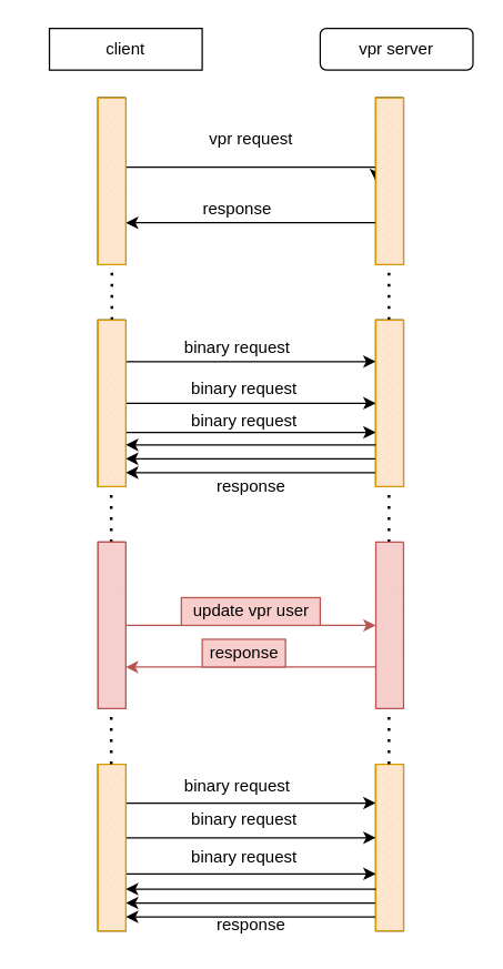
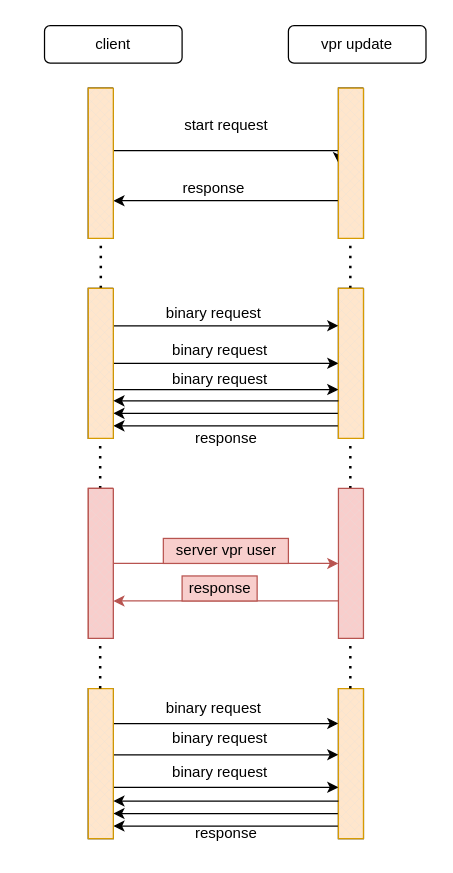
  <mxCell id="0" />
  <mxCell id="1" parent="0" />
  <mxCell id="2" style="edgeStyle=orthogonalEdgeStyle;rounded=0;orthogonalLoop=1;jettySize=auto;html=1;exitX=0.5;exitY=0;exitDx=0;exitDy=0;exitPerimeter=0;entryX=0.5;entryY=1;entryDx=0;entryDy=0;entryPerimeter=0;" edge="1" parent="1" source="3" target="5"><mxGeometry relative="1" as="geometry"><Array as="points"><mxPoint x="90" y="120" /><mxPoint x="270" y="120" /></Array></mxGeometry></mxCell>
  <mxCell id="3" value="" style="verticalLabelPosition=bottom;verticalAlign=top;html=1;shape=mxgraph.basic.patternFillRect;fillStyle=diagGrid;step=5;fillStrokeWidth=0.2;fillStrokeColor=#dddddd;rotation=90;" vertex="1" parent="1"><mxGeometry x="20" y="120" width="120" height="20" as="geometry" /></mxCell>
  <mxCell id="4" style="edgeStyle=orthogonalEdgeStyle;rounded=0;orthogonalLoop=1;jettySize=auto;html=1;exitX=0.75;exitY=1;exitDx=0;exitDy=0;exitPerimeter=0;entryX=0.75;entryY=0;entryDx=0;entryDy=0;entryPerimeter=0;" edge="1" parent="1" source="5" target="3"><mxGeometry relative="1" as="geometry"><Array as="points"><mxPoint x="180" y="160" /><mxPoint x="180" y="160" /></Array></mxGeometry></mxCell>
  <mxCell id="5" value="" style="verticalLabelPosition=bottom;verticalAlign=top;html=1;shape=mxgraph.basic.patternFillRect;fillStyle=diagGrid;step=5;fillStrokeWidth=0.2;fillStrokeColor=#dddddd;rotation=90;" vertex="1" parent="1"><mxGeometry x="220" y="120" width="120" height="20" as="geometry" /></mxCell>
- <mxCell id="6" value="vpr request" style="text;html=1;align=center;verticalAlign=middle;resizable=0;points=[];autosize=1;strokeColor=none;" vertex="1" parent="1"><mxGeometry x="140" y="90" width="80" height="20" as="geometry" /></mxCell>
+ <mxCell id="6" value="start request" style="text;html=1;align=center;verticalAlign=middle;resizable=0;points=[];autosize=1;strokeColor=none;" vertex="1" parent="1"><mxGeometry x="140" y="90" width="80" height="20" as="geometry" /></mxCell>
  <mxCell id="7" value="response" style="text;html=1;align=center;verticalAlign=middle;resizable=0;points=[];autosize=1;strokeColor=none;" vertex="1" parent="1"><mxGeometry x="140" y="140" width="60" height="20" as="geometry" /></mxCell>
  <mxCell id="8" value="" style="verticalLabelPosition=bottom;verticalAlign=top;html=1;shape=mxgraph.basic.patternFillRect;fillStyle=diagGrid;step=5;fillStrokeWidth=0.2;fillStrokeColor=#dddddd;rotation=90;" vertex="1" parent="1"><mxGeometry x="220" y="280" width="120" height="20" as="geometry" /></mxCell>
  <mxCell id="9" style="edgeStyle=orthogonalEdgeStyle;rounded=0;orthogonalLoop=1;jettySize=auto;html=1;exitX=0.25;exitY=0;exitDx=0;exitDy=0;exitPerimeter=0;entryX=0.25;entryY=1;entryDx=0;entryDy=0;entryPerimeter=0;" edge="1" parent="1" source="12" target="8"><mxGeometry relative="1" as="geometry" /></mxCell>
  <mxCell id="10" style="edgeStyle=orthogonalEdgeStyle;rounded=0;orthogonalLoop=1;jettySize=auto;html=1;exitX=0.5;exitY=0;exitDx=0;exitDy=0;exitPerimeter=0;entryX=0.5;entryY=1;entryDx=0;entryDy=0;entryPerimeter=0;" edge="1" parent="1" source="12" target="8"><mxGeometry relative="1" as="geometry" /></mxCell>
  <mxCell id="11" style="edgeStyle=orthogonalEdgeStyle;rounded=0;orthogonalLoop=1;jettySize=auto;html=1;exitX=0.75;exitY=0;exitDx=0;exitDy=0;exitPerimeter=0;entryX=0.75;entryY=1;entryDx=0;entryDy=0;entryPerimeter=0;" edge="1" parent="1"><mxGeometry relative="1" as="geometry"><mxPoint x="90" y="311" as="sourcePoint" /><mxPoint x="270" y="311" as="targetPoint" /></mxGeometry></mxCell>
  <mxCell id="12" value="" style="verticalLabelPosition=bottom;verticalAlign=top;html=1;shape=mxgraph.basic.patternFillRect;fillStyle=diagGrid;step=5;fillStrokeWidth=0.2;fillStrokeColor=#dddddd;rotation=90;" vertex="1" parent="1"><mxGeometry x="20" y="280" width="120" height="20" as="geometry" /></mxCell>
  <mxCell id="13" value="" style="endArrow=classic;html=1;exitX=0.917;exitY=1;exitDx=0;exitDy=0;exitPerimeter=0;" edge="1" parent="1" source="8"><mxGeometry width="50" height="50" relative="1" as="geometry"><mxPoint x="180" y="340" as="sourcePoint" /><mxPoint x="90" y="340" as="targetPoint" /></mxGeometry></mxCell>
  <mxCell id="14" value="binary request" style="text;html=1;align=center;verticalAlign=middle;resizable=0;points=[];autosize=1;strokeColor=none;" vertex="1" parent="1"><mxGeometry x="125" y="240" width="90" height="20" as="geometry" /></mxCell>
  <mxCell id="15" value="binary request" style="text;html=1;align=center;verticalAlign=middle;resizable=0;points=[];autosize=1;strokeColor=none;" vertex="1" parent="1"><mxGeometry x="130" y="270" width="90" height="20" as="geometry" /></mxCell>
  <mxCell id="16" value="binary request" style="text;html=1;align=center;verticalAlign=middle;resizable=0;points=[];autosize=1;strokeColor=none;" vertex="1" parent="1"><mxGeometry x="130" y="293" width="90" height="20" as="geometry" /></mxCell>
  <mxCell id="17" value="response" style="text;html=1;align=center;verticalAlign=middle;resizable=0;points=[];autosize=1;strokeColor=none;" vertex="1" parent="1"><mxGeometry x="150" y="340" width="60" height="20" as="geometry" /></mxCell>
  <mxCell id="18" value="" style="endArrow=none;dashed=1;html=1;dashPattern=1 3;strokeWidth=2;exitX=0;exitY=0.5;exitDx=0;exitDy=0;exitPerimeter=0;" edge="1" parent="1" source="12"><mxGeometry width="50" height="50" relative="1" as="geometry"><mxPoint x="30" y="240" as="sourcePoint" /><mxPoint x="80" y="190" as="targetPoint" /></mxGeometry></mxCell>
  <mxCell id="19" value="" style="endArrow=none;dashed=1;html=1;dashPattern=1 3;strokeWidth=2;exitX=0;exitY=0.5;exitDx=0;exitDy=0;exitPerimeter=0;" edge="1" parent="1"><mxGeometry width="50" height="50" relative="1" as="geometry"><mxPoint x="279.5" y="230" as="sourcePoint" /><mxPoint x="279.5" y="190" as="targetPoint" /></mxGeometry></mxCell>
  <mxCell id="20" value="" style="endArrow=none;dashed=1;html=1;dashPattern=1 3;strokeWidth=2;exitX=0;exitY=0.5;exitDx=0;exitDy=0;exitPerimeter=0;" edge="1" parent="1"><mxGeometry width="50" height="50" relative="1" as="geometry"><mxPoint x="79.5" y="390" as="sourcePoint" /><mxPoint x="79.5" y="350" as="targetPoint" /></mxGeometry></mxCell>
  <mxCell id="21" value="" style="endArrow=none;dashed=1;html=1;dashPattern=1 3;strokeWidth=2;exitX=0;exitY=0.5;exitDx=0;exitDy=0;exitPerimeter=0;" edge="1" parent="1"><mxGeometry width="50" height="50" relative="1" as="geometry"><mxPoint x="279.5" y="390" as="sourcePoint" /><mxPoint x="279.5" y="350" as="targetPoint" /></mxGeometry></mxCell>
  <mxCell id="22" style="edgeStyle=orthogonalEdgeStyle;rounded=0;orthogonalLoop=1;jettySize=auto;html=1;exitX=0.5;exitY=0;exitDx=0;exitDy=0;exitPerimeter=0;entryX=0.5;entryY=1;entryDx=0;entryDy=0;entryPerimeter=0;fillColor=#f8cecc;strokeColor=#b85450;" edge="1" parent="1" source="23" target="25"><mxGeometry relative="1" as="geometry"><Array as="points"><mxPoint x="240" y="450" /><mxPoint x="240" y="450" /></Array></mxGeometry></mxCell>
  <mxCell id="23" value="" style="verticalLabelPosition=bottom;verticalAlign=top;html=1;shape=mxgraph.basic.patternFillRect;fillStyle=diagGrid;step=5;fillStrokeWidth=0.2;fillStrokeColor=#dddddd;rotation=90;fillColor=#f8cecc;strokeColor=#b85450;" vertex="1" parent="1"><mxGeometry x="20" y="440" width="120" height="20" as="geometry" /></mxCell>
  <mxCell id="24" style="edgeStyle=orthogonalEdgeStyle;rounded=0;orthogonalLoop=1;jettySize=auto;html=1;exitX=0.75;exitY=1;exitDx=0;exitDy=0;exitPerimeter=0;entryX=0.75;entryY=0;entryDx=0;entryDy=0;entryPerimeter=0;fillColor=#f8cecc;strokeColor=#b85450;" edge="1" parent="1" source="25" target="23"><mxGeometry relative="1" as="geometry"><Array as="points"><mxPoint x="180" y="480" /><mxPoint x="180" y="480" /></Array></mxGeometry></mxCell>
  <mxCell id="25" value="" style="verticalLabelPosition=bottom;verticalAlign=top;html=1;shape=mxgraph.basic.patternFillRect;fillStyle=diagGrid;step=5;fillStrokeWidth=0.2;fillStrokeColor=#dddddd;rotation=90;fillColor=#f8cecc;strokeColor=#b85450;shadow=0;" vertex="1" parent="1"><mxGeometry x="220" y="440" width="120" height="20" as="geometry" /></mxCell>
- <mxCell id="26" value="update vpr user" style="text;html=1;align=center;verticalAlign=middle;resizable=0;points=[];autosize=1;strokeColor=#b85450;fillColor=#f8cecc;" vertex="1" parent="1"><mxGeometry x="130" y="430" width="100" height="20" as="geometry" /></mxCell>
+ <mxCell id="26" value="server vpr user" style="text;html=1;align=center;verticalAlign=middle;resizable=0;points=[];autosize=1;strokeColor=#b85450;fillColor=#f8cecc;" vertex="1" parent="1"><mxGeometry x="130" y="430" width="100" height="20" as="geometry" /></mxCell>
  <mxCell id="27" value="response" style="text;html=1;align=center;verticalAlign=middle;resizable=0;points=[];autosize=1;strokeColor=#b85450;fillColor=#f8cecc;" vertex="1" parent="1"><mxGeometry x="145" y="460" width="60" height="20" as="geometry" /></mxCell>
  <mxCell id="28" value="" style="endArrow=classic;html=1;exitX=0.917;exitY=1;exitDx=0;exitDy=0;exitPerimeter=0;" edge="1" parent="1"><mxGeometry width="50" height="50" relative="1" as="geometry"><mxPoint x="270" y="330.04" as="sourcePoint" /><mxPoint x="90" y="330" as="targetPoint" /></mxGeometry></mxCell>
  <mxCell id="29" value="" style="verticalLabelPosition=bottom;verticalAlign=top;html=1;shape=mxgraph.basic.patternFillRect;fillStyle=diagGrid;step=5;fillStrokeWidth=0.2;fillStrokeColor=#dddddd;rotation=90;fillColor=#ffe6cc;strokeColor=#d79b00;shadow=0;" vertex="1" parent="1"><mxGeometry x="20" y="120" width="120" height="20" as="geometry" /></mxCell>
  <mxCell id="30" value="" style="verticalLabelPosition=bottom;verticalAlign=top;html=1;shape=mxgraph.basic.patternFillRect;fillStyle=diagGrid;step=5;fillStrokeWidth=0.2;fillStrokeColor=#dddddd;rotation=90;fillColor=#ffe6cc;strokeColor=#d79b00;shadow=0;" vertex="1" parent="1"><mxGeometry x="220" y="120" width="120" height="20" as="geometry" /></mxCell>
  <mxCell id="31" value="" style="verticalLabelPosition=bottom;verticalAlign=top;html=1;shape=mxgraph.basic.patternFillRect;fillStyle=diagGrid;step=5;fillStrokeWidth=0.2;fillStrokeColor=#dddddd;rotation=90;fillColor=#ffe6cc;strokeColor=#d79b00;shadow=0;" vertex="1" parent="1"><mxGeometry x="220" y="280" width="120" height="20" as="geometry" /></mxCell>
  <mxCell id="32" value="" style="verticalLabelPosition=bottom;verticalAlign=top;html=1;shape=mxgraph.basic.patternFillRect;fillStyle=diagGrid;step=5;fillStrokeWidth=0.2;fillStrokeColor=#dddddd;rotation=90;fillColor=#ffe6cc;strokeColor=#d79b00;shadow=0;" vertex="1" parent="1"><mxGeometry x="20" y="280" width="120" height="20" as="geometry" /></mxCell>
  <mxCell id="33" value="" style="verticalLabelPosition=bottom;verticalAlign=top;html=1;shape=mxgraph.basic.patternFillRect;fillStyle=diagGrid;step=5;fillStrokeWidth=0.2;fillStrokeColor=#dddddd;rotation=90;fillColor=#f8cecc;strokeColor=#b85450;shadow=0;" vertex="1" parent="1"><mxGeometry x="20" y="440" width="120" height="20" as="geometry" /></mxCell>
  <mxCell id="34" value="" style="verticalLabelPosition=bottom;verticalAlign=top;html=1;shape=mxgraph.basic.patternFillRect;fillStyle=diagGrid;step=5;fillStrokeWidth=0.2;fillStrokeColor=#dddddd;rotation=90;" vertex="1" parent="1"><mxGeometry x="220" y="600" width="120" height="20" as="geometry" /></mxCell>
  <mxCell id="35" style="edgeStyle=orthogonalEdgeStyle;rounded=0;orthogonalLoop=1;jettySize=auto;html=1;exitX=0.25;exitY=0;exitDx=0;exitDy=0;exitPerimeter=0;entryX=0.25;entryY=1;entryDx=0;entryDy=0;entryPerimeter=0;" edge="1" parent="1"><mxGeometry relative="1" as="geometry"><mxPoint x="90" y="578" as="sourcePoint" /><mxPoint x="270" y="578" as="targetPoint" /></mxGeometry></mxCell>
  <mxCell id="36" style="edgeStyle=orthogonalEdgeStyle;rounded=0;orthogonalLoop=1;jettySize=auto;html=1;exitX=0.5;exitY=0;exitDx=0;exitDy=0;exitPerimeter=0;entryX=0.5;entryY=1;entryDx=0;entryDy=0;entryPerimeter=0;" edge="1" parent="1"><mxGeometry relative="1" as="geometry"><mxPoint x="90" y="603" as="sourcePoint" /><mxPoint x="270" y="603" as="targetPoint" /></mxGeometry></mxCell>
  <mxCell id="37" style="edgeStyle=orthogonalEdgeStyle;rounded=0;orthogonalLoop=1;jettySize=auto;html=1;exitX=0.75;exitY=0;exitDx=0;exitDy=0;exitPerimeter=0;entryX=0.75;entryY=1;entryDx=0;entryDy=0;entryPerimeter=0;" edge="1" parent="1"><mxGeometry relative="1" as="geometry"><mxPoint x="90" y="629" as="sourcePoint" /><mxPoint x="270" y="629" as="targetPoint" /></mxGeometry></mxCell>
  <mxCell id="38" value="" style="verticalLabelPosition=bottom;verticalAlign=top;html=1;shape=mxgraph.basic.patternFillRect;fillStyle=diagGrid;step=5;fillStrokeWidth=0.2;fillStrokeColor=#dddddd;rotation=90;" vertex="1" parent="1"><mxGeometry x="20" y="600" width="120" height="20" as="geometry" /></mxCell>
  <mxCell id="39" value="" style="endArrow=classic;html=1;exitX=0.917;exitY=1;exitDx=0;exitDy=0;exitPerimeter=0;" edge="1" parent="1" source="34"><mxGeometry width="50" height="50" relative="1" as="geometry"><mxPoint x="180" y="660" as="sourcePoint" /><mxPoint x="90" y="660" as="targetPoint" /></mxGeometry></mxCell>
  <mxCell id="40" value="binary request" style="text;html=1;align=center;verticalAlign=middle;resizable=0;points=[];autosize=1;strokeColor=none;" vertex="1" parent="1"><mxGeometry x="125" y="556" width="90" height="20" as="geometry" /></mxCell>
  <mxCell id="41" value="binary request" style="text;html=1;align=center;verticalAlign=middle;resizable=0;points=[];autosize=1;strokeColor=none;" vertex="1" parent="1"><mxGeometry x="130" y="580" width="90" height="20" as="geometry" /></mxCell>
  <mxCell id="42" value="binary request" style="text;html=1;align=center;verticalAlign=middle;resizable=0;points=[];autosize=1;strokeColor=none;" vertex="1" parent="1"><mxGeometry x="130" y="607" width="90" height="20" as="geometry" /></mxCell>
  <mxCell id="43" value="response" style="text;html=1;align=center;verticalAlign=middle;resizable=0;points=[];autosize=1;strokeColor=none;" vertex="1" parent="1"><mxGeometry x="150" y="656" width="60" height="20" as="geometry" /></mxCell>
  <mxCell id="44" value="" style="endArrow=classic;html=1;exitX=0.917;exitY=1;exitDx=0;exitDy=0;exitPerimeter=0;" edge="1" parent="1"><mxGeometry width="50" height="50" relative="1" as="geometry"><mxPoint x="270" y="650.04" as="sourcePoint" /><mxPoint x="90" y="650" as="targetPoint" /></mxGeometry></mxCell>
  <mxCell id="45" value="" style="verticalLabelPosition=bottom;verticalAlign=top;html=1;shape=mxgraph.basic.patternFillRect;fillStyle=diagGrid;step=5;fillStrokeWidth=0.2;fillStrokeColor=#dddddd;rotation=90;fillColor=#ffe6cc;strokeColor=#d79b00;shadow=0;" vertex="1" parent="1"><mxGeometry x="220" y="600" width="120" height="20" as="geometry" /></mxCell>
  <mxCell id="46" value="" style="verticalLabelPosition=bottom;verticalAlign=top;html=1;shape=mxgraph.basic.patternFillRect;fillStyle=diagGrid;step=5;fillStrokeWidth=0.2;fillStrokeColor=#dddddd;rotation=90;fillColor=#ffe6cc;strokeColor=#d79b00;shadow=0;" vertex="1" parent="1"><mxGeometry x="20" y="600" width="120" height="20" as="geometry" /></mxCell>
  <mxCell id="47" value="" style="endArrow=none;dashed=1;html=1;dashPattern=1 3;strokeWidth=2;exitX=0;exitY=0.5;exitDx=0;exitDy=0;exitPerimeter=0;" edge="1" parent="1"><mxGeometry width="50" height="50" relative="1" as="geometry"><mxPoint x="79.5" y="550" as="sourcePoint" /><mxPoint x="79.5" y="510" as="targetPoint" /></mxGeometry></mxCell>
  <mxCell id="48" value="" style="endArrow=none;dashed=1;html=1;dashPattern=1 3;strokeWidth=2;exitX=0;exitY=0.5;exitDx=0;exitDy=0;exitPerimeter=0;" edge="1" parent="1"><mxGeometry width="50" height="50" relative="1" as="geometry"><mxPoint x="279.5" y="550" as="sourcePoint" /><mxPoint x="279.5" y="510" as="targetPoint" /></mxGeometry></mxCell>
- <mxCell id="49" value="client" style="whiteSpace=wrap;html=1;shadow=0;fillColor=#ffffff;rounded=0;" vertex="1" parent="1"><mxGeometry x="35" y="20" width="110" height="30" as="geometry" /></mxCell>
- <mxCell id="50" value="vpr server" style="rounded=1;whiteSpace=wrap;html=1;shadow=0;fillColor=#ffffff;" vertex="1" parent="1"><mxGeometry x="230" y="20" width="110" height="30" as="geometry" /></mxCell>
+ <mxCell id="49" value="client" style="rounded=1;whiteSpace=wrap;html=1;shadow=0;fillColor=#ffffff;" vertex="1" parent="1"><mxGeometry x="35" y="20" width="110" height="30" as="geometry" /></mxCell>
+ <mxCell id="50" value="vpr update" style="rounded=1;whiteSpace=wrap;html=1;shadow=0;fillColor=#ffffff;" vertex="1" parent="1"><mxGeometry x="230" y="20" width="110" height="30" as="geometry" /></mxCell>
  <mxCell id="51" value="" style="endArrow=classic;html=1;exitX=0.917;exitY=1;exitDx=0;exitDy=0;exitPerimeter=0;" edge="1" parent="1"><mxGeometry width="50" height="50" relative="1" as="geometry"><mxPoint x="270" y="320.04" as="sourcePoint" /><mxPoint x="90" y="320" as="targetPoint" /></mxGeometry></mxCell>
  <mxCell id="52" value="" style="endArrow=classic;html=1;exitX=0.917;exitY=1;exitDx=0;exitDy=0;exitPerimeter=0;" edge="1" parent="1"><mxGeometry width="50" height="50" relative="1" as="geometry"><mxPoint x="270" y="640.04" as="sourcePoint" /><mxPoint x="90" y="640" as="targetPoint" /></mxGeometry></mxCell>
